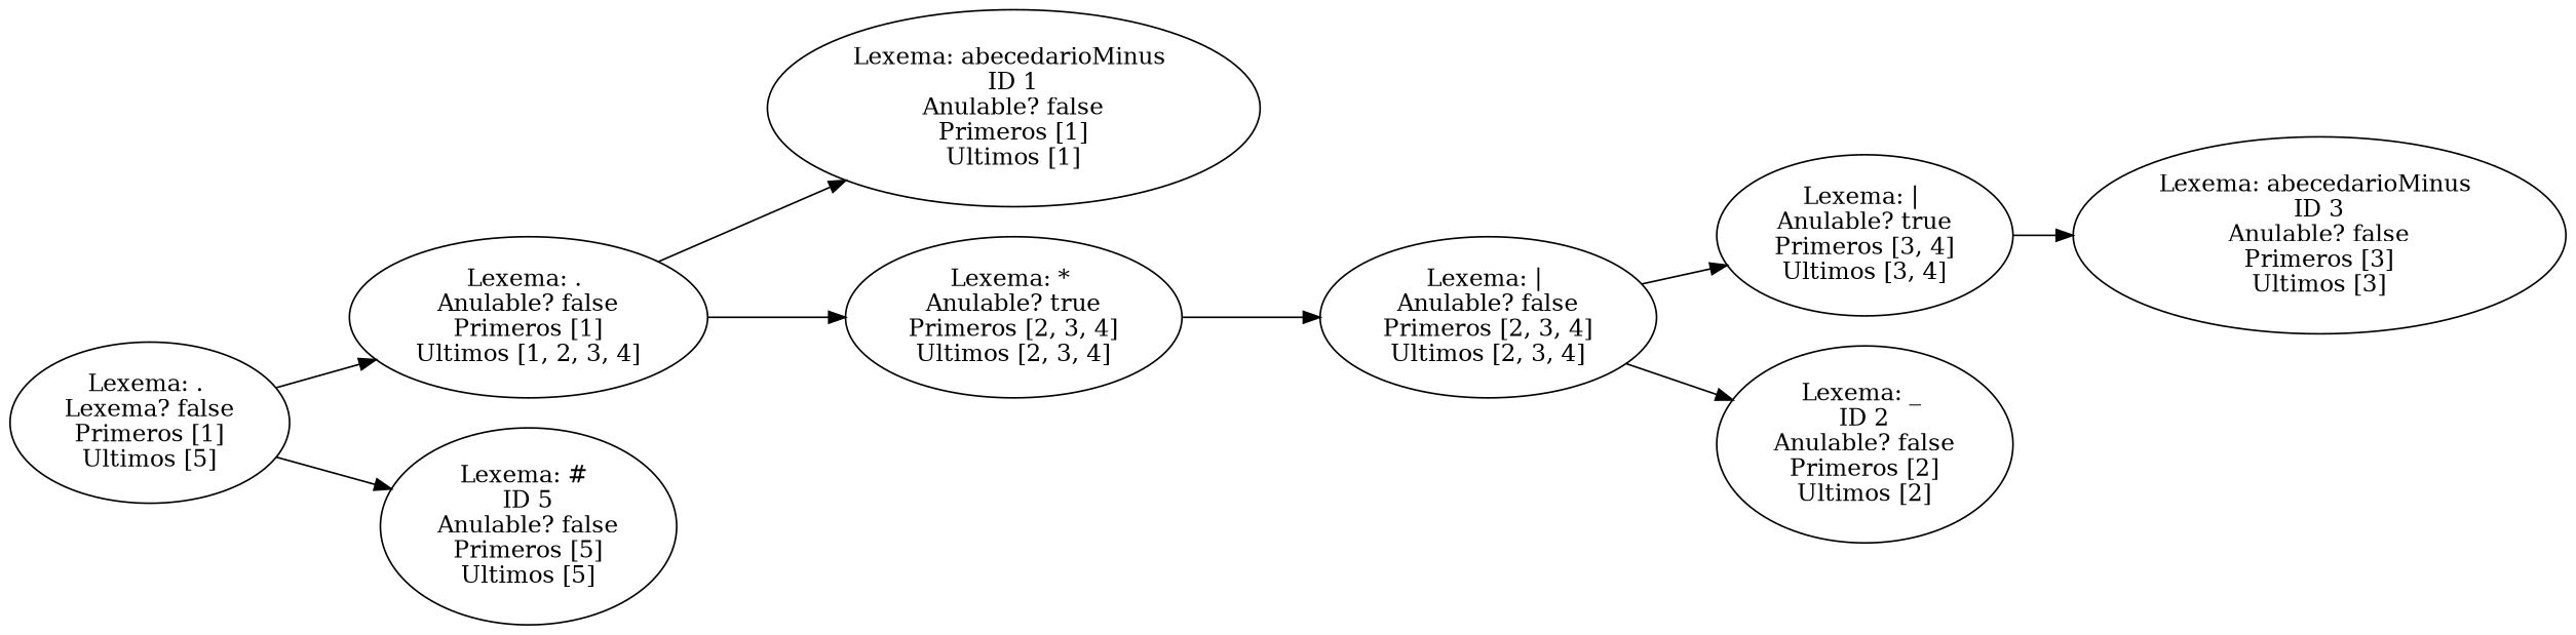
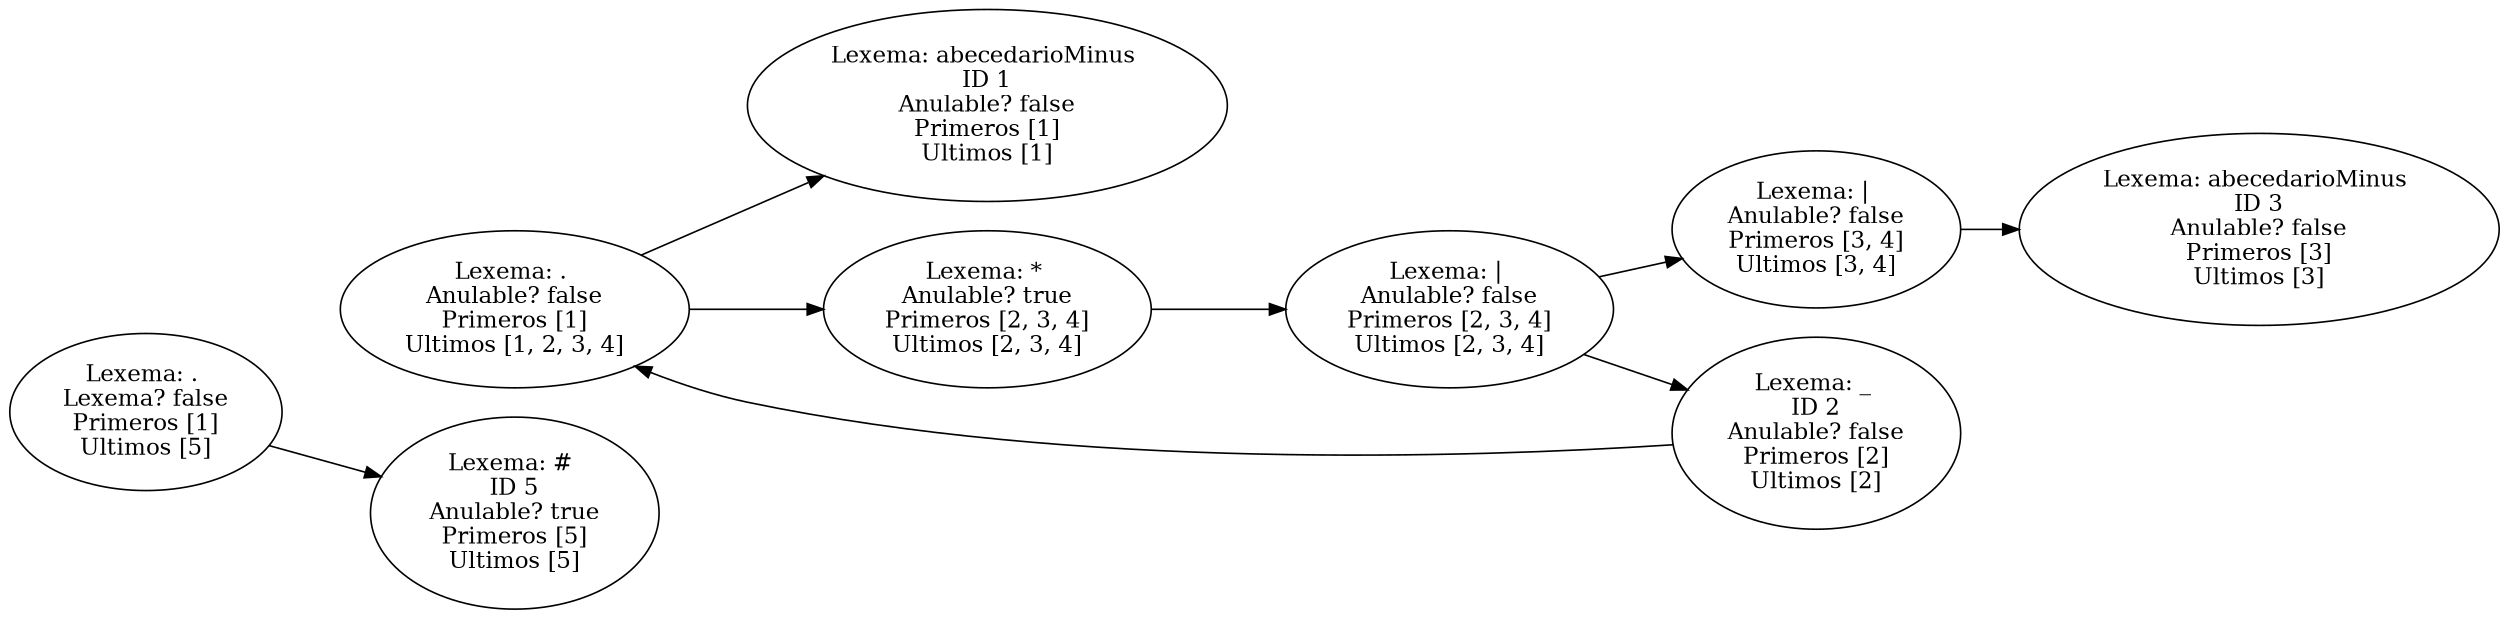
  digraph {
    rankdir=LR
    n1 [label="Lexema: . \nLexema? false\nPrimeros [1]\nUltimos [5]"]
    n2 [label="Lexema: . \nAnulable? false\nPrimeros [1]\nUltimos [1, 2, 3, 4]"]
-   n3 [label="Lexema: # \nID 5\nAnulable? false\nPrimeros [5]\nUltimos [5]"]
+   n3 [label="Lexema: # \nID 5\nAnulable? true\nPrimeros [5]\nUltimos [5]"]
    n4 [label="Lexema: abecedarioMinus \nID 1\nAnulable? false\nPrimeros [1]\nUltimos [1]"]
    n5 [label="Lexema: * \nAnulable? true\nPrimeros [2, 3, 4]\nUltimos [2, 3, 4]"]
    n6 [label="Lexema: | \nAnulable? false\nPrimeros [2, 3, 4]\nUltimos [2, 3, 4]"]
    n7 [label="Lexema: _ \nID 2\nAnulable? false\nPrimeros [2]\nUltimos [2]"]
-   n8 [label="Lexema: | \nAnulable? true\nPrimeros [3, 4]\nUltimos [3, 4]"]
+   n8 [label="Lexema: | \nAnulable? false\nPrimeros [3, 4]\nUltimos [3, 4]"]
    n9 [label="Lexema: abecedarioMinus \nID 3\nAnulable? false\nPrimeros [3]\nUltimos [3]"]
-   n1 -> n2
+   n7 -> n2
    n1 -> n3
    n2 -> n4
    n2 -> n5
    n5 -> n6
    n6 -> n7
    n6 -> n8
    n8 -> n9
  }
